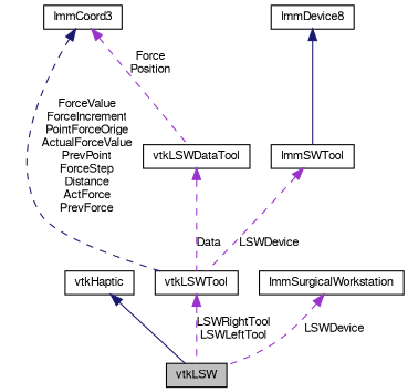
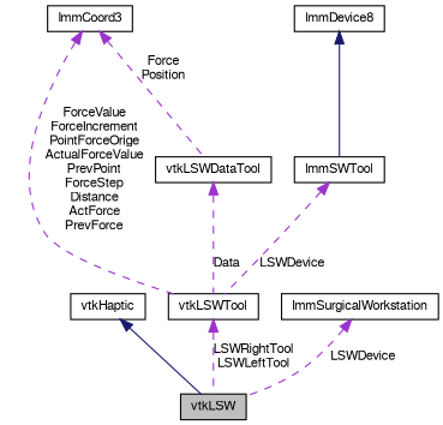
  digraph {
    node [color=black fontname=FreeSans fontsize=10 shape=record]
    edge [color=darkorchid3 dir=back fontname=FreeSans fontsize=10 labelfontname=FreeSans labelfontsize=10 style=dashed]
    n1 [fillcolor=grey75 fontcolor=black height=0.2 label=vtkLSW style=filled width=0.4]
    n2 [height=0.2 label=vtkHaptic width=0.4]
    n3 [height=0.2 label=vtkLSWTool width=0.4]
    n4 [height=0.2 label=vtkLSWDataTool width=0.4]
    n5 [height=0.2 label=ImmCoord3 width=0.4]
    n6 [height=0.2 label=ImmSWTool width=0.4]
    n7 [height=0.2 label=ImmDevice8 width=0.4]
    n8 [height=0.2 label=ImmSurgicalWorkstation width=0.4]
    n2 -> n1 [color=midnightblue style=solid]
    n3 -> n1 [label="LSWRightTool\nLSWLeftTool"]
    n4 -> n3 [label=Data]
-   n5 -> n3 [color=midnightblue label="ForceValue\nForceIncrement\nPointForceOrige\nActualForceValue\nPrevPoint\nForceStep\nDistance\nActForce\nPrevForce"]
+   n5 -> n3 [label="ForceValue\nForceIncrement\nPointForceOrige\nActualForceValue\nPrevPoint\nForceStep\nDistance\nActForce\nPrevForce"]
    n5 -> n4 [label="Force\nPosition"]
    n6 -> n3 [label=LSWDevice]
    n7 -> n6 [color=midnightblue style=solid]
    n8 -> n1 [label=LSWDevice]
  }
